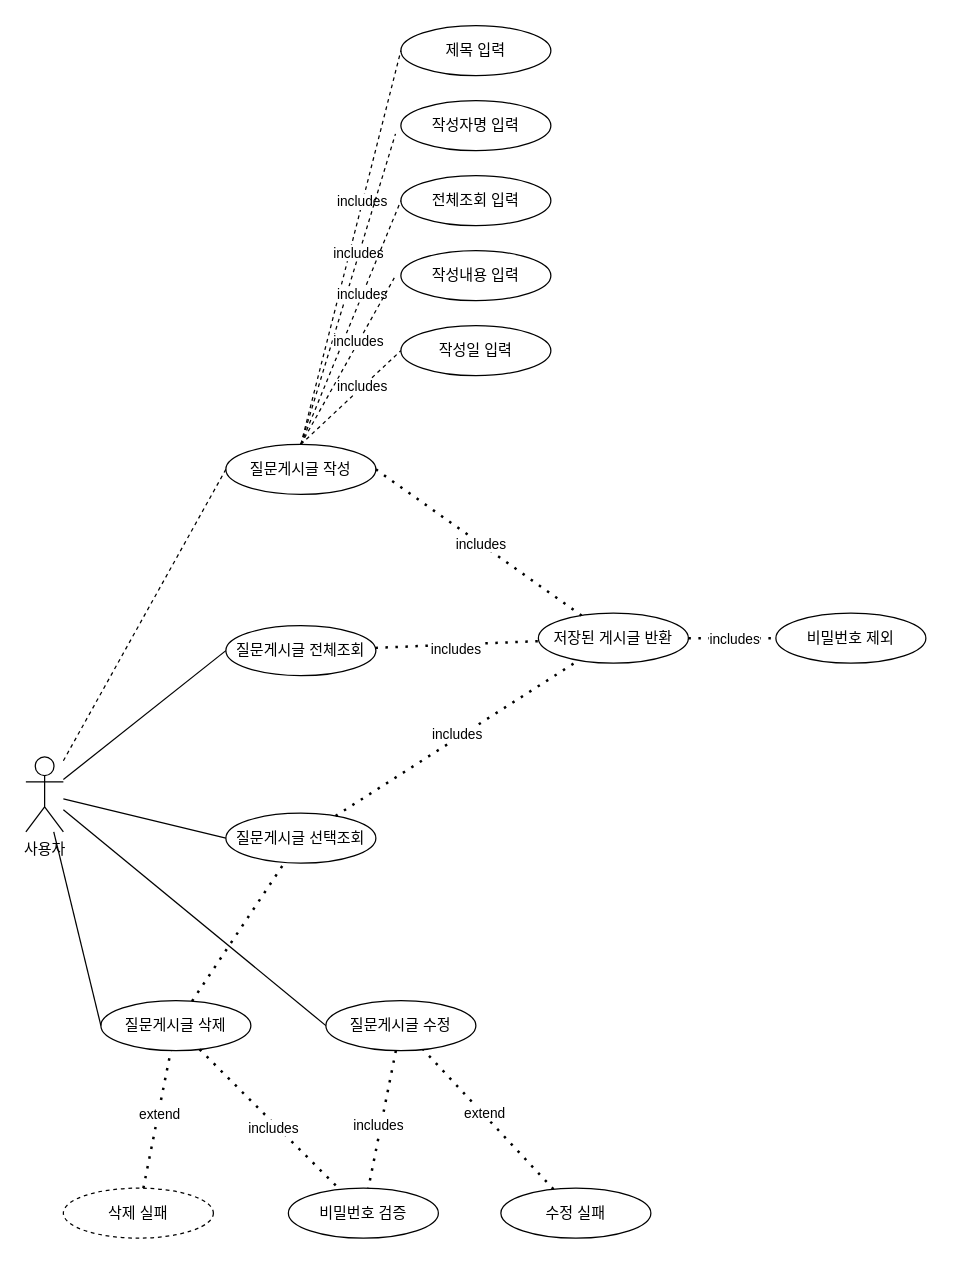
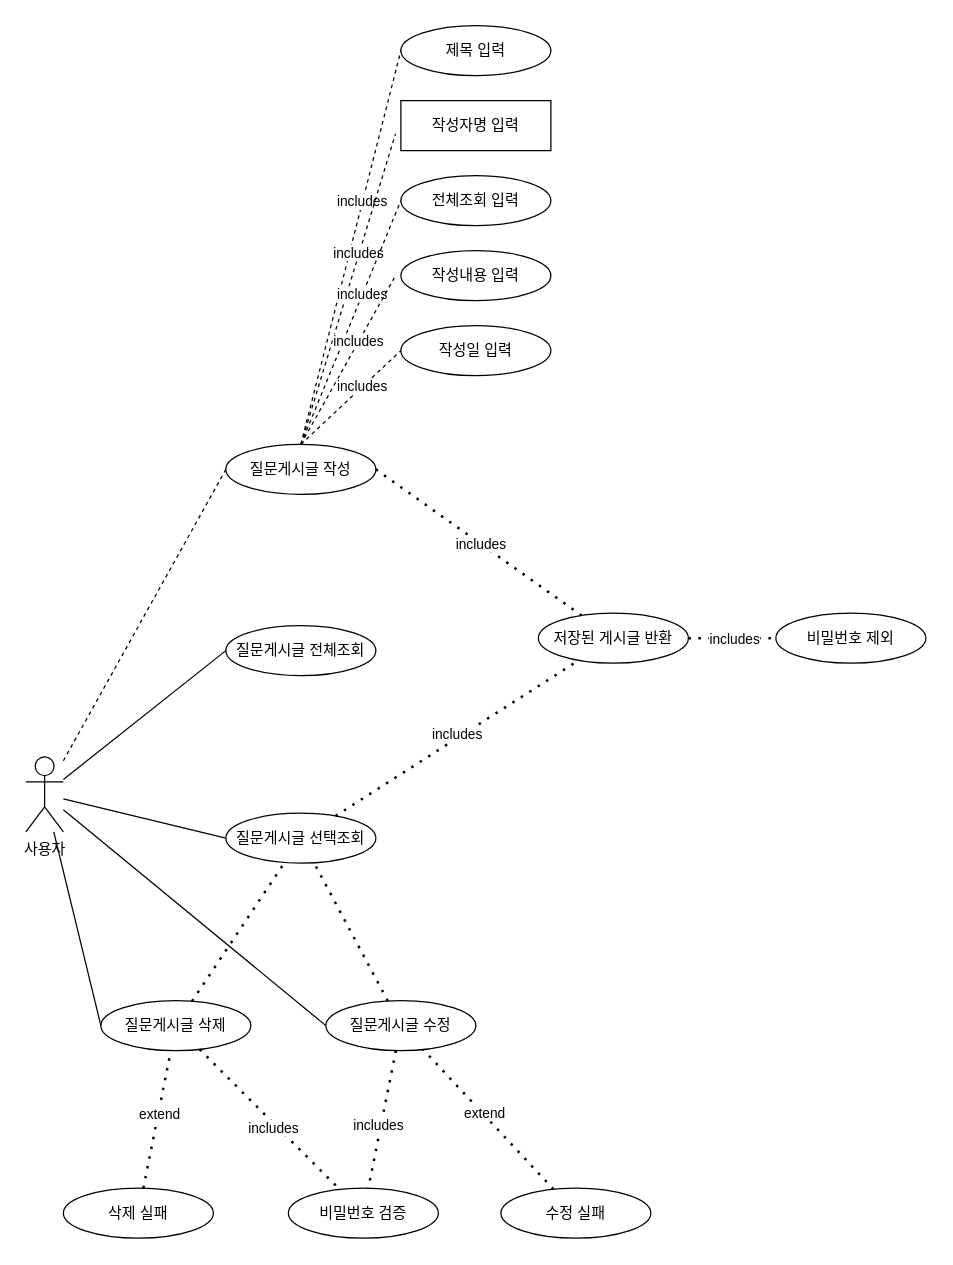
  <mxCell id="0" />
  <mxCell id="1" parent="0" />
  <mxCell id="2" value="사용자" style="shape=umlActor;verticalLabelPosition=bottom;verticalAlign=top;html=1;outlineConnect=0;" vertex="1" parent="1"><mxGeometry x="20" y="605" width="30" height="60" as="geometry" /></mxCell>
  <mxCell id="3" value="질문게시글 작성" style="ellipse;whiteSpace=wrap;html=1;" vertex="1" parent="1"><mxGeometry x="180" y="355" width="120" height="40" as="geometry" /></mxCell>
  <mxCell id="4" value="질문게시글 전체조회" style="ellipse;whiteSpace=wrap;html=1;" vertex="1" parent="1"><mxGeometry x="180" y="500" width="120" height="40" as="geometry" /></mxCell>
  <mxCell id="5" value="질문게시글 수정" style="ellipse;whiteSpace=wrap;html=1;" vertex="1" parent="1"><mxGeometry x="260" y="800" width="120" height="40" as="geometry" /></mxCell>
  <mxCell id="6" value="질문게시글 삭제" style="ellipse;whiteSpace=wrap;html=1;" vertex="1" parent="1"><mxGeometry x="80" y="800" width="120" height="40" as="geometry" /></mxCell>
  <mxCell id="7" value="" style="endArrow=none;html=1;rounded=0;entryX=0;entryY=0.5;entryDx=0;entryDy=0;dashed=1;" edge="1" parent="1" source="2" target="3"><mxGeometry width="50" height="50" relative="1" as="geometry"><mxPoint x="70" y="545" as="sourcePoint" /><mxPoint x="350" y="625" as="targetPoint" /></mxGeometry></mxCell>
  <mxCell id="8" value="" style="endArrow=none;html=1;rounded=0;entryX=0;entryY=0.5;entryDx=0;entryDy=0;" edge="1" parent="1" source="2" target="4"><mxGeometry width="50" height="50" relative="1" as="geometry"><mxPoint x="60" y="632" as="sourcePoint" /><mxPoint x="190" y="515" as="targetPoint" /></mxGeometry></mxCell>
  <mxCell id="9" value="" style="endArrow=none;html=1;rounded=0;entryX=0;entryY=0.5;entryDx=0;entryDy=0;" edge="1" parent="1" source="2" target="5"><mxGeometry width="50" height="50" relative="1" as="geometry"><mxPoint x="60" y="635" as="sourcePoint" /><mxPoint x="190" y="585" as="targetPoint" /></mxGeometry></mxCell>
  <mxCell id="10" value="" style="endArrow=none;html=1;rounded=0;entryX=0;entryY=0.5;entryDx=0;entryDy=0;" edge="1" parent="1" source="2" target="6"><mxGeometry width="50" height="50" relative="1" as="geometry"><mxPoint x="70" y="645" as="sourcePoint" /><mxPoint x="190" y="665" as="targetPoint" /></mxGeometry></mxCell>
  <mxCell id="11" value="제목 입력" style="ellipse;whiteSpace=wrap;html=1;" vertex="1" parent="1"><mxGeometry x="320" y="20" width="120" height="40" as="geometry" /></mxCell>
  <mxCell id="12" value="" style="endArrow=none;dashed=1;html=1;rounded=0;entryX=0;entryY=0.5;entryDx=0;entryDy=0;exitX=0.5;exitY=0;exitDx=0;exitDy=0;" edge="1" parent="1" source="3" target="11"><mxGeometry width="50" height="50" relative="1" as="geometry"><mxPoint x="370" y="590" as="sourcePoint" /><mxPoint x="420" y="540" as="targetPoint" /></mxGeometry></mxCell>
  <mxCell id="13" value="includes" style="edgeLabel;html=1;align=center;verticalAlign=middle;resizable=0;points=[];" vertex="1" connectable="0" parent="12"><mxGeometry x="0.229" y="1" relative="1" as="geometry"><mxPoint as="offset" /></mxGeometry></mxCell>
- <mxCell id="14" value="작성자명 입력" style="ellipse;whiteSpace=wrap;html=1;" vertex="1" parent="1"><mxGeometry x="320" y="80" width="120" height="40" as="geometry" /></mxCell>
+ <mxCell id="14" value="작성자명 입력" style="whiteSpace=wrap;html=1;rounded=0;" vertex="1" parent="1"><mxGeometry x="320" y="80" width="120" height="40" as="geometry" /></mxCell>
  <mxCell id="15" value="전체조회 입력" style="ellipse;whiteSpace=wrap;html=1;" vertex="1" parent="1"><mxGeometry x="320" y="140" width="120" height="40" as="geometry" /></mxCell>
  <mxCell id="16" value="작성내용 입력" style="ellipse;whiteSpace=wrap;html=1;" vertex="1" parent="1"><mxGeometry x="320" y="200" width="120" height="40" as="geometry" /></mxCell>
  <mxCell id="17" value="작성일 입력" style="ellipse;whiteSpace=wrap;html=1;" vertex="1" parent="1"><mxGeometry x="320" y="260" width="120" height="40" as="geometry" /></mxCell>
  <mxCell id="18" value="저장된 게시글 반환" style="ellipse;whiteSpace=wrap;html=1;" vertex="1" parent="1"><mxGeometry x="430" y="490" width="120" height="40" as="geometry" /></mxCell>
  <mxCell id="19" value="" style="endArrow=none;dashed=1;html=1;rounded=0;entryX=-0.036;entryY=0.665;entryDx=0;entryDy=0;entryPerimeter=0;exitX=0.5;exitY=0;exitDx=0;exitDy=0;" edge="1" parent="1" source="3" target="14"><mxGeometry width="50" height="50" relative="1" as="geometry"><mxPoint x="270" y="340" as="sourcePoint" /><mxPoint x="330" y="50" as="targetPoint" /></mxGeometry></mxCell>
  <mxCell id="20" value="includes" style="edgeLabel;html=1;align=center;verticalAlign=middle;resizable=0;points=[];" vertex="1" connectable="0" parent="19"><mxGeometry x="0.229" y="1" relative="1" as="geometry"><mxPoint as="offset" /></mxGeometry></mxCell>
  <mxCell id="21" value="" style="endArrow=none;dashed=1;html=1;rounded=0;entryX=0;entryY=0.5;entryDx=0;entryDy=0;exitX=0.5;exitY=0;exitDx=0;exitDy=0;" edge="1" parent="1" source="3" target="15"><mxGeometry width="50" height="50" relative="1" as="geometry"><mxPoint x="250" y="365" as="sourcePoint" /><mxPoint x="326" y="117" as="targetPoint" /></mxGeometry></mxCell>
  <mxCell id="22" value="includes" style="edgeLabel;html=1;align=center;verticalAlign=middle;resizable=0;points=[];" vertex="1" connectable="0" parent="21"><mxGeometry x="0.229" y="1" relative="1" as="geometry"><mxPoint as="offset" /></mxGeometry></mxCell>
  <mxCell id="23" value="" style="endArrow=none;dashed=1;html=1;rounded=0;entryX=-0.044;entryY=0.546;entryDx=0;entryDy=0;exitX=0.5;exitY=0;exitDx=0;exitDy=0;entryPerimeter=0;" edge="1" parent="1" source="3" target="16"><mxGeometry width="50" height="50" relative="1" as="geometry"><mxPoint x="250" y="365" as="sourcePoint" /><mxPoint x="330" y="170" as="targetPoint" /></mxGeometry></mxCell>
  <mxCell id="24" value="includes" style="edgeLabel;html=1;align=center;verticalAlign=middle;resizable=0;points=[];" vertex="1" connectable="0" parent="23"><mxGeometry x="0.229" y="1" relative="1" as="geometry"><mxPoint as="offset" /></mxGeometry></mxCell>
  <mxCell id="25" value="" style="endArrow=none;dashed=1;html=1;rounded=0;entryX=0;entryY=0.5;entryDx=0;entryDy=0;exitX=0.5;exitY=0;exitDx=0;exitDy=0;" edge="1" parent="1" source="3" target="17"><mxGeometry width="50" height="50" relative="1" as="geometry"><mxPoint x="250" y="365" as="sourcePoint" /><mxPoint x="325" y="232" as="targetPoint" /></mxGeometry></mxCell>
  <mxCell id="26" value="includes" style="edgeLabel;html=1;align=center;verticalAlign=middle;resizable=0;points=[];" vertex="1" connectable="0" parent="25"><mxGeometry x="0.229" y="1" relative="1" as="geometry"><mxPoint as="offset" /></mxGeometry></mxCell>
  <mxCell id="27" value="" style="endArrow=none;dashed=1;html=1;dashPattern=1 3;strokeWidth=2;rounded=0;exitX=1;exitY=0.5;exitDx=0;exitDy=0;" edge="1" parent="1" source="3" target="18"><mxGeometry width="50" height="50" relative="1" as="geometry"><mxPoint x="370" y="510" as="sourcePoint" /><mxPoint x="390" y="505" as="targetPoint" /></mxGeometry></mxCell>
  <mxCell id="28" value="includes" style="edgeLabel;html=1;align=center;verticalAlign=middle;resizable=0;points=[];" vertex="1" connectable="0" parent="27"><mxGeometry x="0.025" relative="1" as="geometry"><mxPoint as="offset" /></mxGeometry></mxCell>
  <mxCell id="29" value="질문게시글 선택조회" style="ellipse;whiteSpace=wrap;html=1;" vertex="1" parent="1"><mxGeometry x="180" y="650" width="120" height="40" as="geometry" /></mxCell>
  <mxCell id="30" value="" style="endArrow=none;html=1;rounded=0;entryX=0;entryY=0.5;entryDx=0;entryDy=0;" edge="1" parent="1" source="2" target="29"><mxGeometry width="50" height="50" relative="1" as="geometry"><mxPoint x="60" y="639" as="sourcePoint" /><mxPoint x="190" y="585" as="targetPoint" /></mxGeometry></mxCell>
  <mxCell id="31" value="비밀번호 제외" style="ellipse;whiteSpace=wrap;html=1;" vertex="1" parent="1"><mxGeometry x="620" y="490" width="120" height="40" as="geometry" /></mxCell>
  <mxCell id="32" value="" style="endArrow=none;dashed=1;html=1;dashPattern=1 3;strokeWidth=2;rounded=0;entryX=0;entryY=0.5;entryDx=0;entryDy=0;" edge="1" parent="1" target="31" source="18"><mxGeometry width="50" height="50" relative="1" as="geometry"><mxPoint x="510" y="505" as="sourcePoint" /><mxPoint x="600" y="505" as="targetPoint" /></mxGeometry></mxCell>
  <mxCell id="33" value="includes" style="edgeLabel;html=1;align=center;verticalAlign=middle;resizable=0;points=[];" vertex="1" connectable="0" parent="32"><mxGeometry x="0.025" relative="1" as="geometry"><mxPoint as="offset" /></mxGeometry></mxCell>
  <mxCell id="34" value="비밀번호 검증" style="ellipse;whiteSpace=wrap;html=1;" vertex="1" parent="1"><mxGeometry x="230" y="950" width="120" height="40" as="geometry" /></mxCell>
- <mxCell id="35" value="삭제 실패" style="ellipse;whiteSpace=wrap;html=1;dashed=1;" vertex="1" parent="1"><mxGeometry x="50" y="950" width="120" height="40" as="geometry" /></mxCell>
+ <mxCell id="35" value="삭제 실패" style="ellipse;whiteSpace=wrap;html=1;" vertex="1" parent="1"><mxGeometry x="50" y="950" width="120" height="40" as="geometry" /></mxCell>
  <mxCell id="36" value="" style="endArrow=none;dashed=1;html=1;dashPattern=1 3;strokeWidth=2;rounded=0;" edge="1" parent="1" source="35" target="6"><mxGeometry width="50" height="50" relative="1" as="geometry"><mxPoint x="360" y="880" as="sourcePoint" /><mxPoint x="410" y="830" as="targetPoint" /></mxGeometry></mxCell>
  <mxCell id="37" value="extend" style="edgeLabel;html=1;align=center;verticalAlign=middle;resizable=0;points=[];" vertex="1" connectable="0" parent="36"><mxGeometry x="0.085" y="-1" relative="1" as="geometry"><mxPoint as="offset" /></mxGeometry></mxCell>
  <mxCell id="38" value="" style="endArrow=none;dashed=1;html=1;dashPattern=1 3;strokeWidth=2;rounded=0;" edge="1" parent="1" source="6" target="34"><mxGeometry width="50" height="50" relative="1" as="geometry"><mxPoint x="360" y="880" as="sourcePoint" /><mxPoint x="410" y="830" as="targetPoint" /></mxGeometry></mxCell>
  <mxCell id="39" value="includes" style="edgeLabel;html=1;align=center;verticalAlign=middle;resizable=0;points=[];" vertex="1" connectable="0" parent="38"><mxGeometry x="0.088" y="-3" relative="1" as="geometry"><mxPoint as="offset" /></mxGeometry></mxCell>
  <mxCell id="40" value="" style="endArrow=none;dashed=1;html=1;dashPattern=1 3;strokeWidth=2;rounded=0;" edge="1" parent="1" source="5" target="34"><mxGeometry width="50" height="50" relative="1" as="geometry"><mxPoint x="283" y="827" as="sourcePoint" /><mxPoint x="451" y="913" as="targetPoint" /></mxGeometry></mxCell>
  <mxCell id="41" value="includes" style="edgeLabel;html=1;align=center;verticalAlign=middle;resizable=0;points=[];" vertex="1" connectable="0" parent="40"><mxGeometry x="0.088" y="-3" relative="1" as="geometry"><mxPoint as="offset" /></mxGeometry></mxCell>
  <mxCell id="42" value="수정 실패" style="ellipse;whiteSpace=wrap;html=1;" vertex="1" parent="1"><mxGeometry x="400" y="950" width="120" height="40" as="geometry" /></mxCell>
  <mxCell id="43" value="" style="endArrow=none;dashed=1;html=1;dashPattern=1 3;strokeWidth=2;rounded=0;" edge="1" parent="1" source="42" target="5"><mxGeometry width="50" height="50" relative="1" as="geometry"><mxPoint x="322" y="1000" as="sourcePoint" /><mxPoint x="258" y="830" as="targetPoint" /></mxGeometry></mxCell>
  <mxCell id="44" value="extend" style="edgeLabel;html=1;align=center;verticalAlign=middle;resizable=0;points=[];" vertex="1" connectable="0" parent="43"><mxGeometry x="0.085" y="-1" relative="1" as="geometry"><mxPoint as="offset" /></mxGeometry></mxCell>
  <mxCell id="45" value="" style="endArrow=none;dashed=1;html=1;dashPattern=1 3;strokeWidth=2;rounded=0;" edge="1" parent="1" source="6" target="29"><mxGeometry width="50" height="50" relative="1" as="geometry"><mxPoint x="330" y="700" as="sourcePoint" /><mxPoint x="380" y="650" as="targetPoint" /></mxGeometry></mxCell>
- <mxCell id="47" value="" style="endArrow=none;dashed=1;html=1;dashPattern=1 3;strokeWidth=2;rounded=0;" edge="1" parent="1" source="4" target="18"><mxGeometry width="50" height="50" relative="1" as="geometry"><mxPoint x="370" y="680" as="sourcePoint" /><mxPoint x="420" y="630" as="targetPoint" /></mxGeometry></mxCell>
- <mxCell id="48" value="includes" style="edgeLabel;html=1;align=center;verticalAlign=middle;resizable=0;points=[];" vertex="1" connectable="0" parent="47"><mxGeometry x="-0.018" y="-3" relative="1" as="geometry"><mxPoint as="offset" /></mxGeometry></mxCell>
+ <mxCell id="46" value="" style="endArrow=none;dashed=1;html=1;dashPattern=1 3;strokeWidth=2;rounded=0;" edge="1" parent="1" source="5" target="29"><mxGeometry width="50" height="50" relative="1" as="geometry"><mxPoint x="330" y="700" as="sourcePoint" /><mxPoint x="380" y="650" as="targetPoint" /></mxGeometry></mxCell>
  <mxCell id="49" value="" style="endArrow=none;dashed=1;html=1;dashPattern=1 3;strokeWidth=2;rounded=0;" edge="1" parent="1" source="29" target="18"><mxGeometry width="50" height="50" relative="1" as="geometry"><mxPoint x="370" y="680" as="sourcePoint" /><mxPoint x="420" y="630" as="targetPoint" /></mxGeometry></mxCell>
  <mxCell id="50" value="includes" style="edgeLabel;html=1;align=center;verticalAlign=middle;resizable=0;points=[];" vertex="1" connectable="0" parent="49"><mxGeometry x="0.014" y="3" relative="1" as="geometry"><mxPoint as="offset" /></mxGeometry></mxCell>
